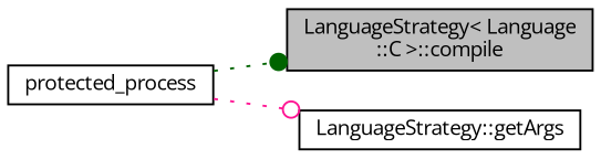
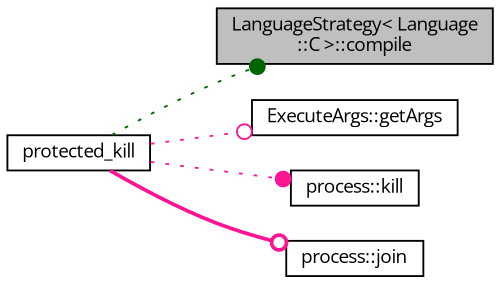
  digraph {
    fontname="Open Sans"
    rankdir=LR
    node [color=black fillcolor=white fontname="Open Sans" fontsize=10 shape=record style=filled]
    edge [arrowhead=dot color=deeppink fontname="Open Sans" fontsize=10 labelfontname=Helvetica labelfontsize=10 style=dotted]
    n1 [fillcolor=grey75 fontcolor=black height=0.2 label="LanguageStrategy\< Language\l::C \>::compile" width=0.4]
-   n2 [height=0.2 label=protected_process width=0.4]
-   n3 [height=0.2 label="LanguageStrategy::getArgs" width=0.4]
+   n2 [height=0.2 label=protected_kill width=0.4]
+   n3 [height=0.2 label="ExecuteArgs::getArgs" width=0.4]
+   n4 [height=0.2 label="process::kill" width=0.4]
+   n5 [height=0.2 label="process::join" width=0.4]
    n2 -> n1 [color=darkgreen]
    n2 -> n3 [arrowhead=odot]
+   n2 -> n4
+   n2 -> n5 [arrowhead=odot style=bold]
  }
